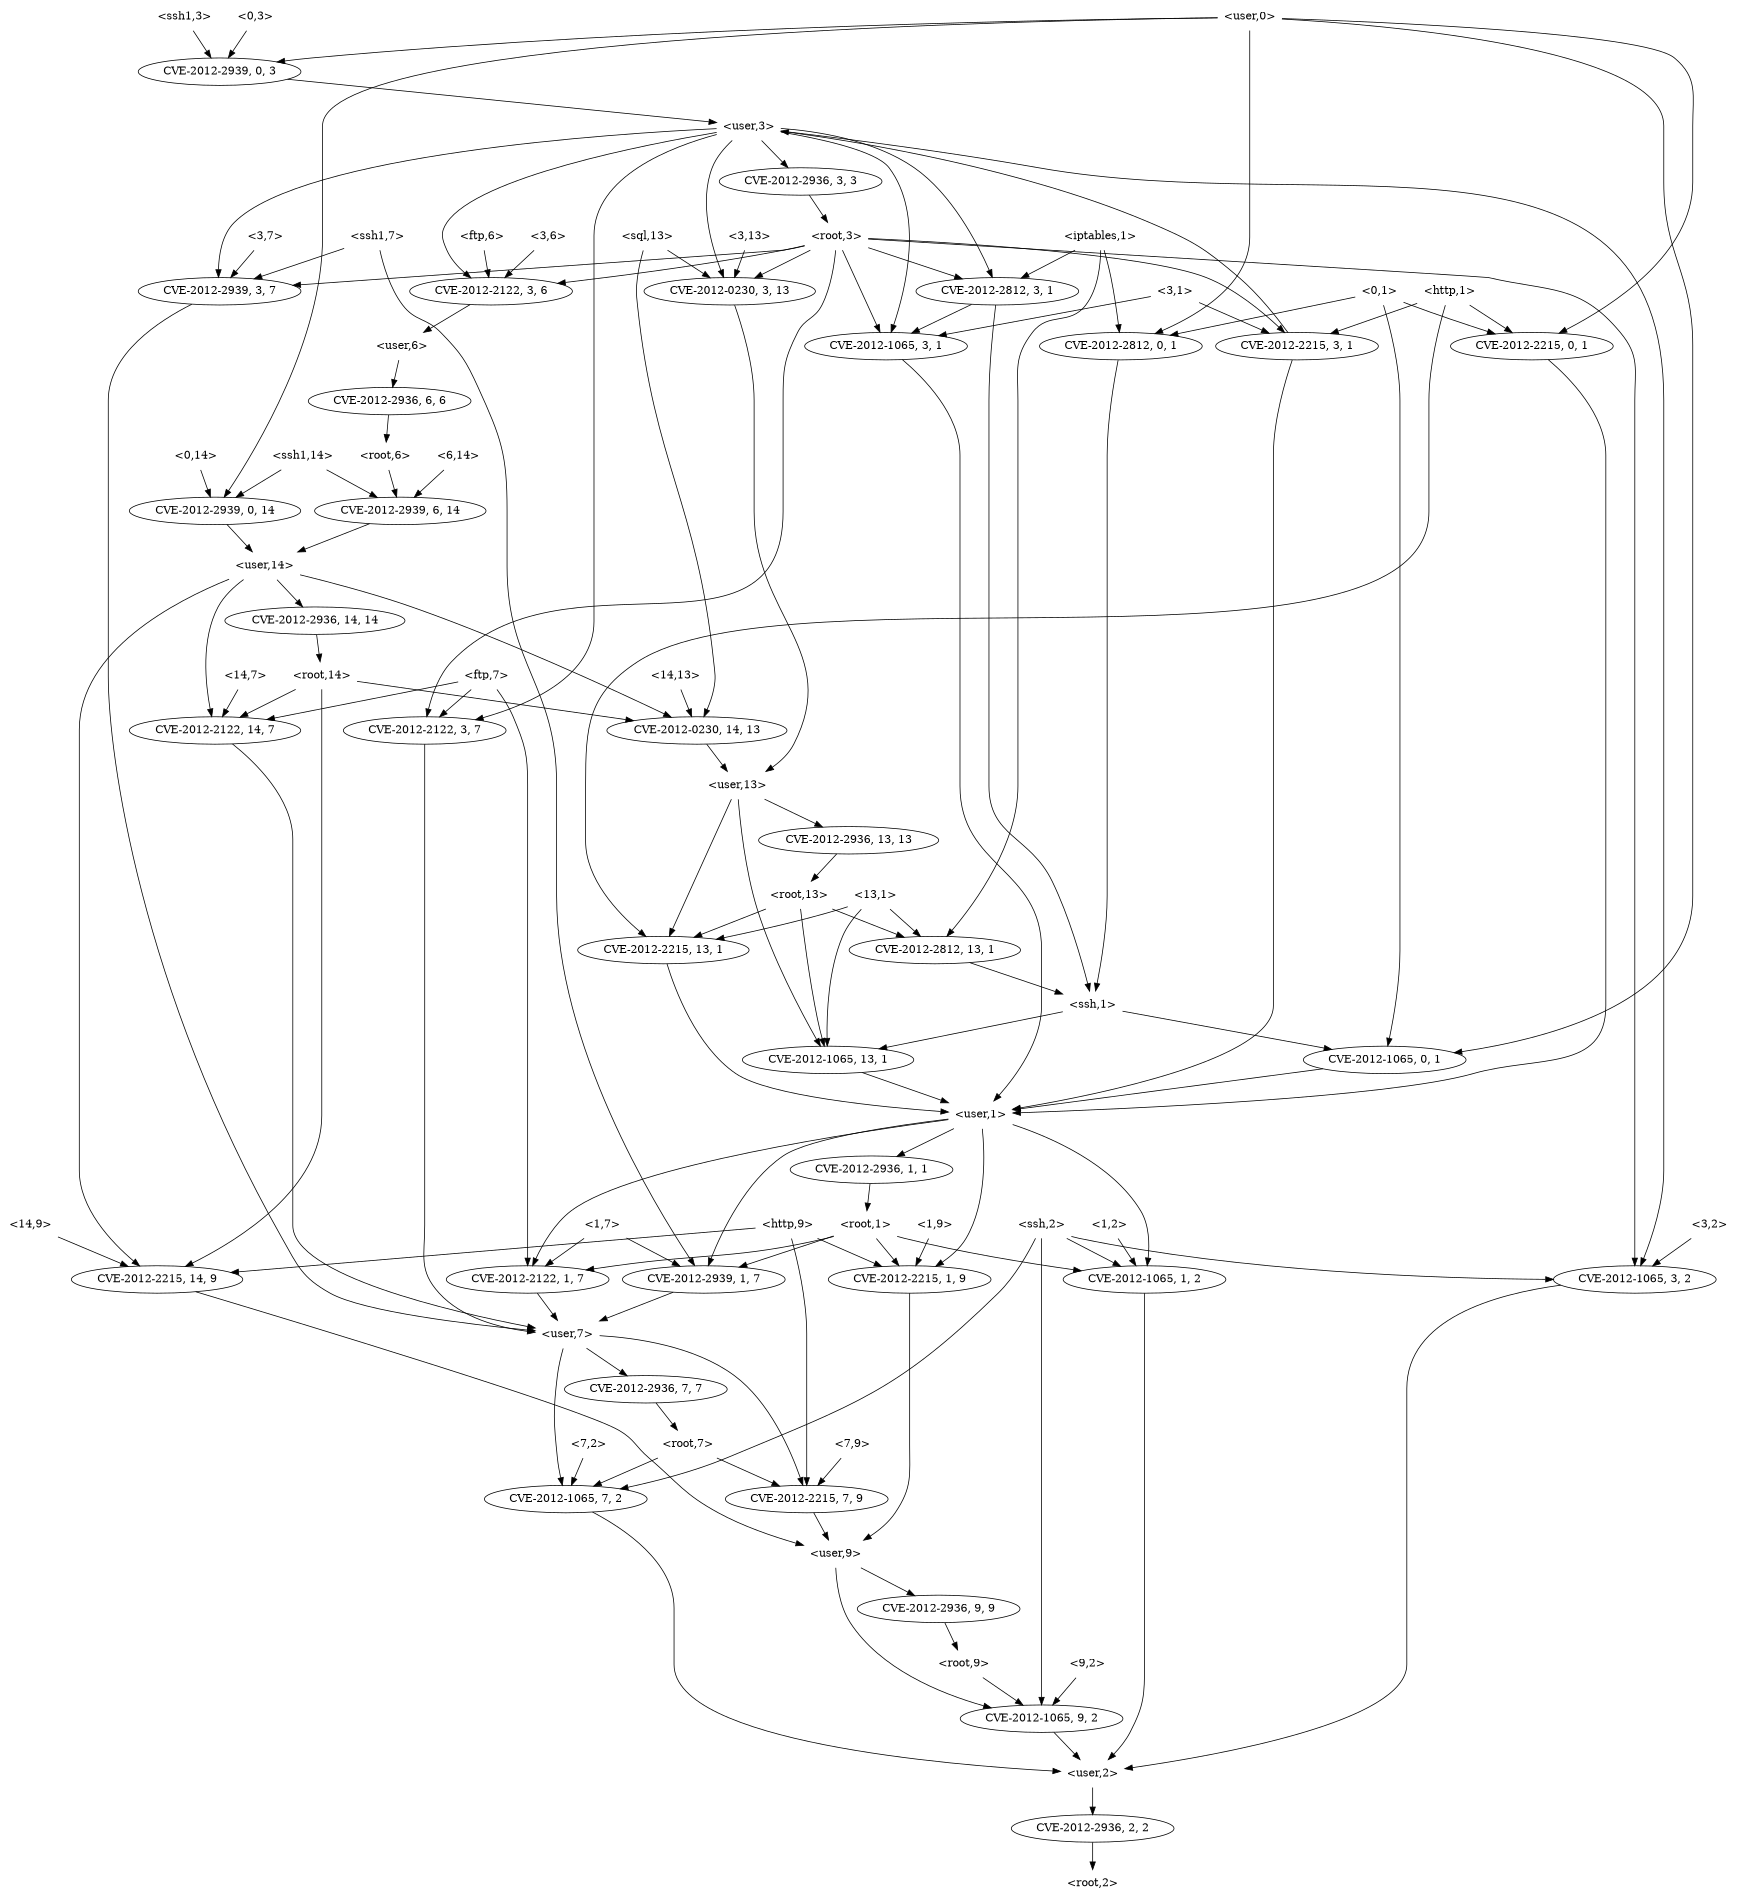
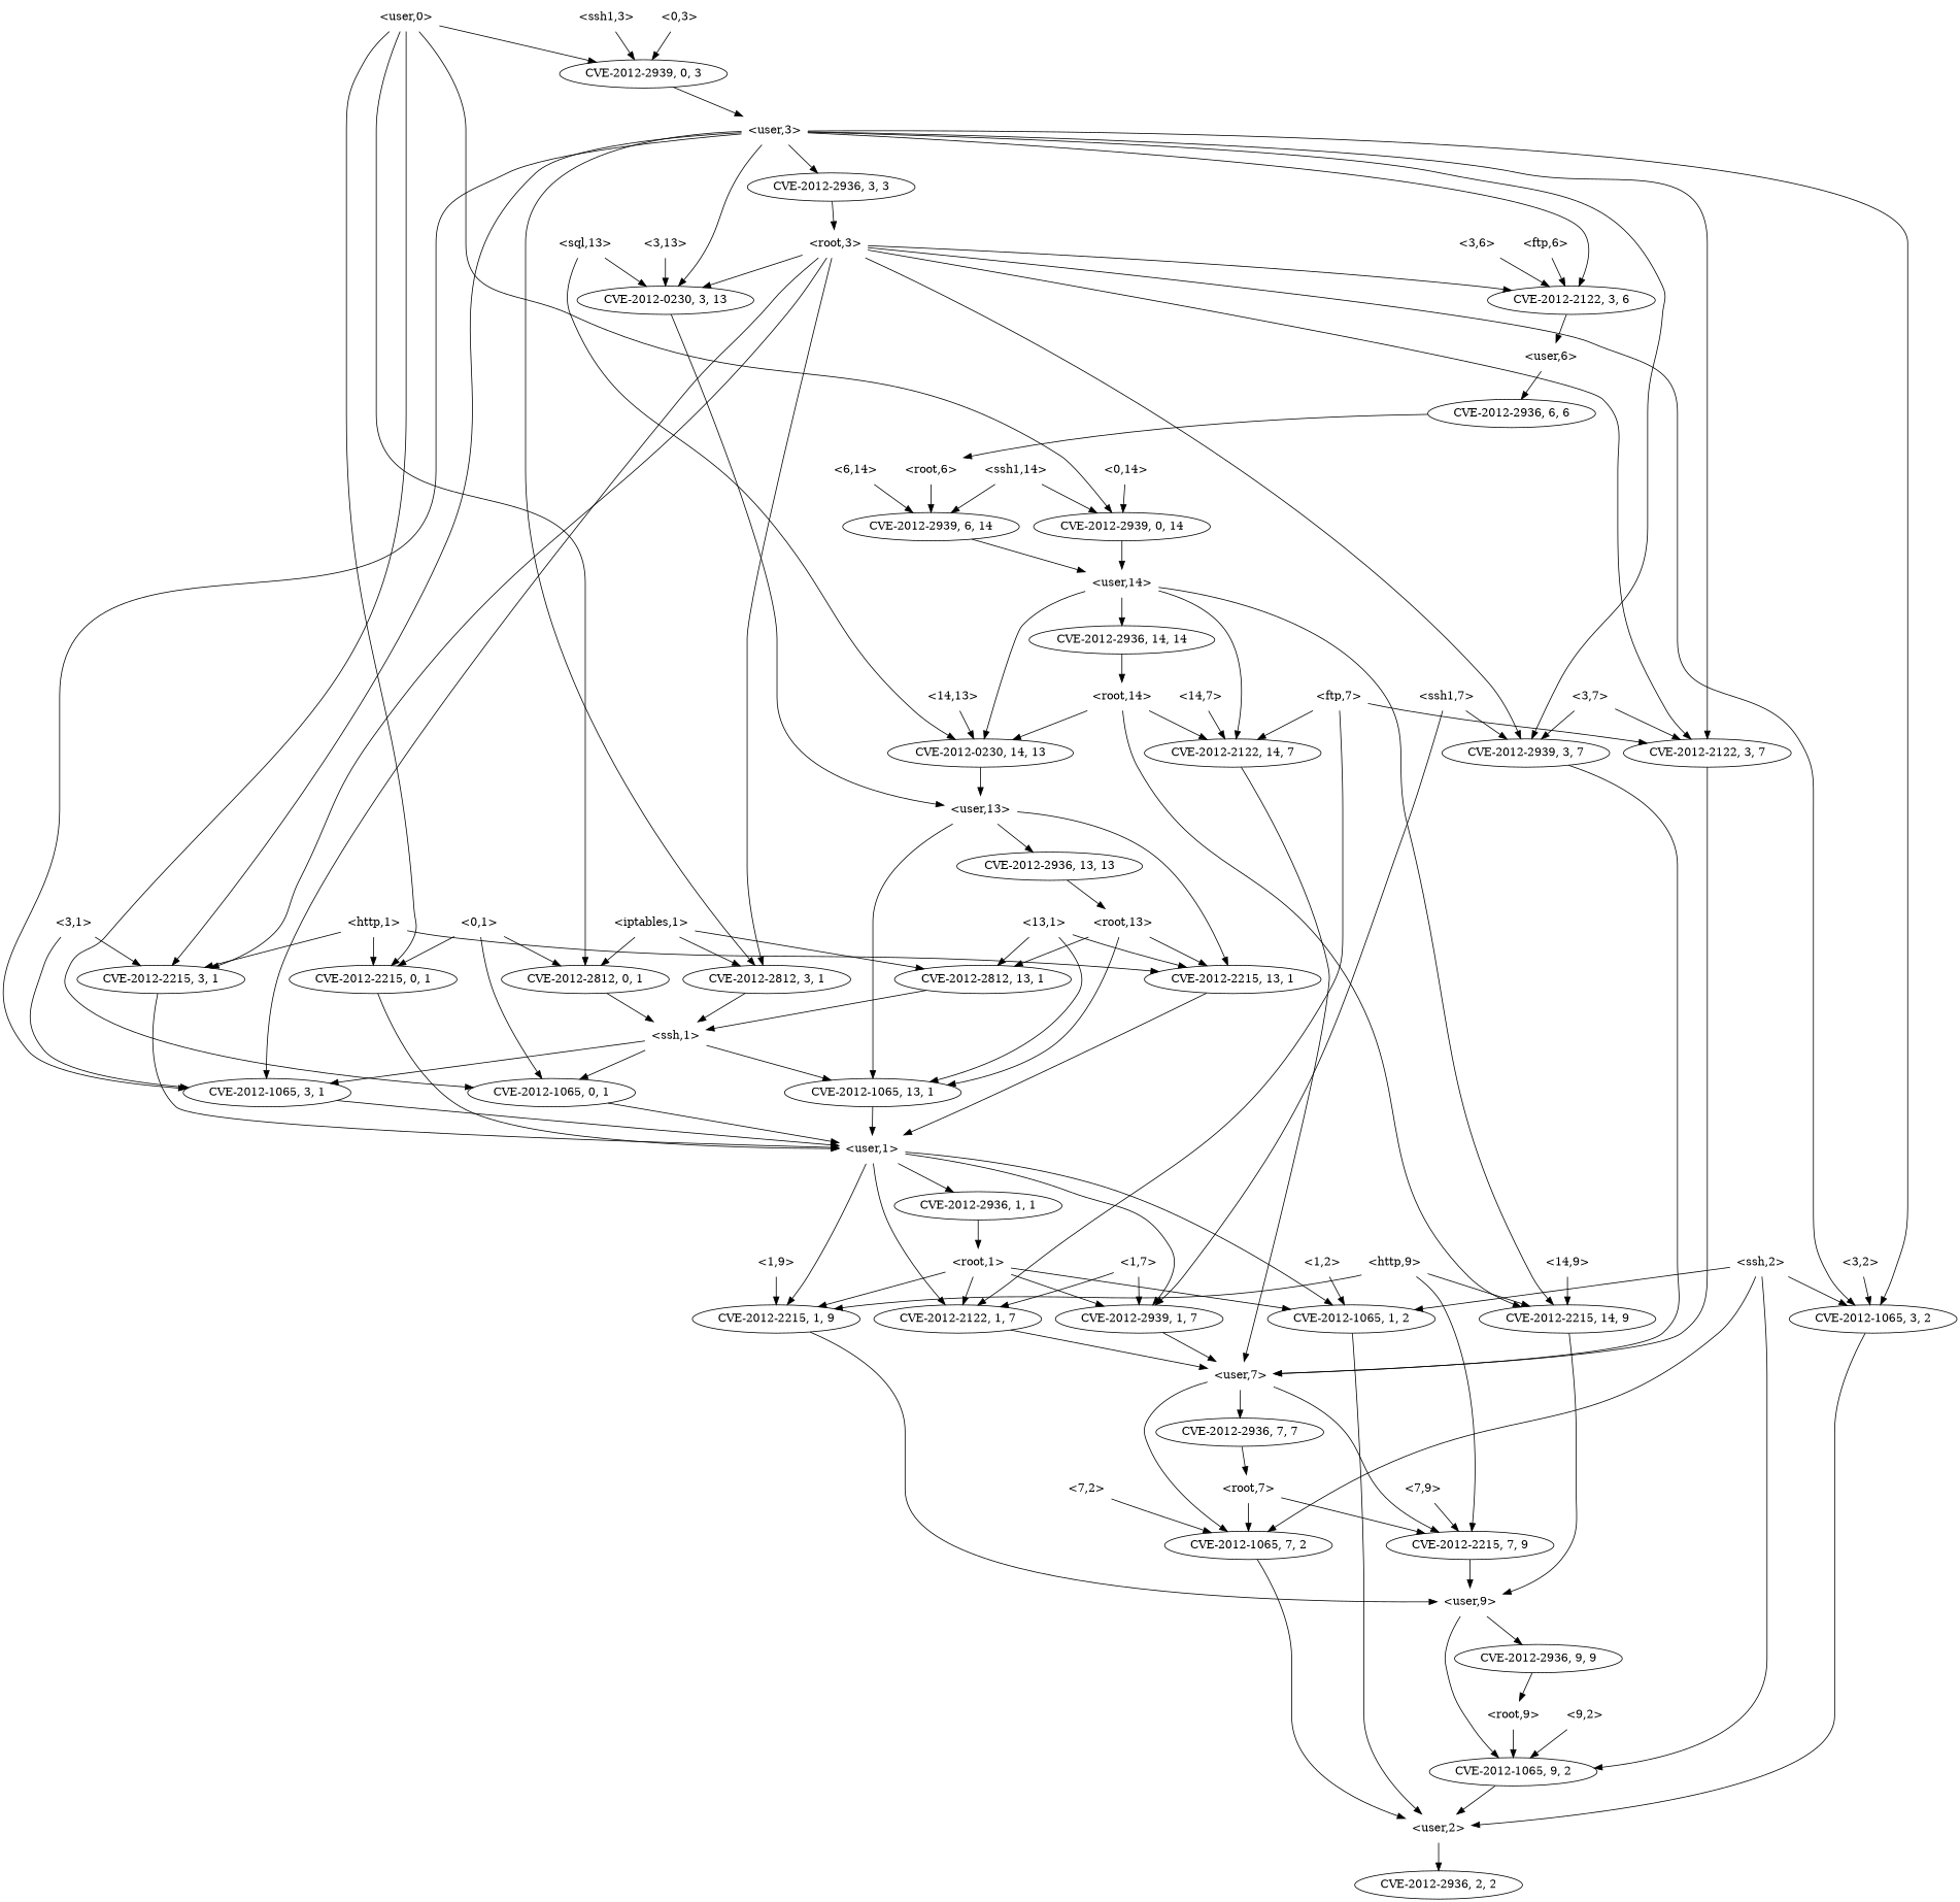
  strict digraph {
    fontname="DejaVu Serif"
    node [fontname="DejaVu Serif" shape=plaintext]
    edge [fontname="DejaVu Serif"]
    "<user,7>" [height=0.5 width=0.91667]
    n2 [height=0.5 label=<CVE-2012-1065, 7, 2> width=2.4499 shape=""]
    n3 [height=0.5 label=<CVE-2012-2936, 7, 7> width=2.4499 shape=""]
    n4 [height=0.5 label=<CVE-2012-2215, 7, 9> width=2.4499 shape=""]
    "<user,2>" [height=0.5 width=0.91667]
    "<root,7>" [height=0.5 width=0.89583]
    "<user,9>" [height=0.5 width=0.91667]
    n8 [height=0.5 label=<CVE-2012-2936, 2, 2> width=2.4499 shape=""]
    n9 [height=0.5 label=<CVE-2012-1065, 9, 2> width=2.4499 shape=""]
    n10 [height=0.5 label=<CVE-2012-2936, 9, 9> width=2.4499 shape=""]
-   "<root,2>" [height=0.5 width=0.89583]
    "<root,9>" [height=0.5 width=0.89583]
    "<0,3>" [height=0.5 width=0.75]
    n14 [height=0.5 label=<CVE-2012-2939, 0, 3> width=2.4499 shape=""]
    "<user,3>" [height=0.5 width=0.91667]
    n16 [height=0.5 label=<CVE-2012-2939, 3, 7> width=2.4499 shape=""]
    n17 [height=0.5 label=<CVE-2012-2122, 3, 7> width=2.4499 shape=""]
    n18 [height=0.5 label=<CVE-2012-0230, 3, 13> width=2.5686 shape=""]
    n19 [height=0.5 label=<CVE-2012-2122, 3, 6> width=2.4499 shape=""]
    n20 [height=0.5 label=<CVE-2012-1065, 3, 2> width=2.4499 shape=""]
    n21 [height=0.5 label=<CVE-2012-2215, 3, 1> width=2.4499 shape=""]
    n22 [height=0.5 label=<CVE-2012-1065, 3, 1> width=2.4499 shape=""]
    n23 [height=0.5 label=<CVE-2012-2812, 3, 1> width=2.4499 shape=""]
    n24 [height=0.5 label=<CVE-2012-2936, 3, 3> width=2.4499 shape=""]
    "<user,13>" [height=0.5 width=1.0069]
    "<user,6>" [height=0.5 width=0.91667]
    "<user,1>" [height=0.5 width=0.91667]
    "<ssh,1>" [height=0.5 width=0.84028]
    "<root,3>" [height=0.5 width=0.89583]
    "<3,7>" [height=0.5 width=0.75]
    "<3,13>" [height=0.5 width=0.78472]
    n32 [height=0.5 label=<CVE-2012-1065, 13, 1> width=2.5686 shape=""]
    n33 [height=0.5 label=<CVE-2012-2215, 13, 1> width=2.5686 shape=""]
    n34 [height=0.5 label=<CVE-2012-2936, 13, 13> width=2.7013 shape=""]
    n35 [height=0.5 label=<CVE-2012-2812, 13, 1> width=2.5686 shape=""]
    "<root,13>" [height=0.5 width=1]
    "<sql,13>" [height=0.5 width=0.91667]
    n38 [height=0.5 label=<CVE-2012-0230, 14, 13> width=2.7013 shape=""]
    n39 [height=0.5 label=<CVE-2012-2936, 6, 6> width=2.4499 shape=""]
    n40 [height=0.5 label=<CVE-2012-2215, 1, 9> width=2.4499 shape=""]
    n41 [height=0.5 label=<CVE-2012-2122, 1, 7> width=2.4499 shape=""]
    n42 [height=0.5 label=<CVE-2012-1065, 1, 2> width=2.4499 shape=""]
    n43 [height=0.5 label=<CVE-2012-2936, 1, 1> width=2.4499 shape=""]
    n44 [height=0.5 label=<CVE-2012-2939, 1, 7> width=2.4499 shape=""]
    n45 [height=0.5 label=<CVE-2012-1065, 0, 1> width=2.4499 shape=""]
    n46 [height=0.5 label=<CVE-2012-2939, 6, 14> width=2.5686 shape=""]
    "<user,14>" [height=0.5 width=1.0069]
    "<root,6>" [height=0.5 width=0.89583]
    "<root,1>" [height=0.5 width=0.89583]
    "<0,1>" [height=0.5 width=0.75]
    n51 [height=0.5 label=<CVE-2012-2215, 0, 1> width=2.4499 shape=""]
    n52 [height=0.5 label=<CVE-2012-2812, 0, 1> width=2.4499 shape=""]
    "<7,2>" [height=0.5 width=0.75]
    n54 [height=0.5 label=<CVE-2012-2122, 14, 7> width=2.5686 shape=""]
    n55 [height=0.5 label=<CVE-2012-2215, 14, 9> width=2.5686 shape=""]
    n56 [height=0.5 label=<CVE-2012-2936, 14, 14> width=2.7013 shape=""]
    "<root,14>" [height=0.5 width=1]
    "<0,14>" [height=0.5 width=0.78472]
    n59 [height=0.5 label=<CVE-2012-2939, 0, 14> width=2.5686 shape=""]
    "<http,9>" [height=0.5 width=0.89583]
    "<14,7>" [height=0.5 width=0.78472]
    "<iptables,1>" [height=0.5 width=1.1944]
    "<1,7>" [height=0.5 width=0.75]
    "<3,6>" [height=0.5 width=0.75]
    "<ftp,6>" [height=0.5 width=0.8125]
    "<3,2>" [height=0.5 width=0.75]
    "<14,9>" [height=0.5 width=0.78472]
    "<6,14>" [height=0.5 width=0.78472]
    "<ssh1,3>" [height=0.5 width=0.94444]
    "<7,9>" [height=0.5 width=0.75]
    "<14,13>" [height=0.5 width=0.88889]
    "<9,2>" [height=0.5 width=0.75]
    "<ssh,2>" [height=0.5 width=0.84028]
    "<ssh1,14>" [height=0.5 width=1.0278]
    "<1,9>" [height=0.5 width=0.75]
    "<http,1>" [height=0.5 width=0.89583]
    "<13,1>" [height=0.5 width=0.78472]
    "<ssh1,7>" [height=0.5 width=0.94444]
    "<user,0>" [height=0.5 width=0.91667]
    "<1,2>" [height=0.5 width=0.75]
    "<ftp,7>" [height=0.5 width=0.8125]
    "<3,1>" [height=0.5 width=0.75]
    "<user,7>" -> n2
    "<user,7>" -> n3
    "<user,7>" -> n4
    n2 -> "<user,2>"
    n3 -> "<root,7>"
    n4 -> "<user,9>"
    "<user,2>" -> n8
    "<root,7>" -> n2
    "<root,7>" -> n4
    "<user,9>" -> n9
    "<user,9>" -> n10
-   n8 -> "<root,2>"
    n9 -> "<user,2>"
    n10 -> "<root,9>"
    "<root,9>" -> n9
    "<0,3>" -> n14
    n14 -> "<user,3>"
    "<user,3>" -> n16
    "<user,3>" -> n17
    "<user,3>" -> n18
    "<user,3>" -> n19
    "<user,3>" -> n20
-   n21 -> "<user,3>"
+   "<user,3>" -> n21
    "<user,3>" -> n22
    "<user,3>" -> n23
    "<user,3>" -> n24
    n16 -> "<user,7>"
    n17 -> "<user,7>"
    n18 -> "<user,13>"
    n19 -> "<user,6>"
    n20 -> "<user,2>"
    n21 -> "<user,1>"
    n22 -> "<user,1>"
    n23 -> "<ssh,1>"
    n24 -> "<root,3>"
    "<user,13>" -> n32
    "<user,13>" -> n33
    "<user,13>" -> n34
    "<user,6>" -> n39
    "<user,1>" -> n40
    "<user,1>" -> n41
    "<user,1>" -> n42
    "<user,1>" -> n43
    "<user,1>" -> n44
-   n23 -> n22
+   "<ssh,1>" -> n22
    "<ssh,1>" -> n32
    "<ssh,1>" -> n45
    "<root,3>" -> n16
    "<root,3>" -> n17
    "<root,3>" -> n18
    "<root,3>" -> n19
    "<root,3>" -> n20
    "<root,3>" -> n21
    "<root,3>" -> n22
    "<root,3>" -> n23
    "<3,7>" -> n16
+   "<3,7>" -> n17
    "<3,13>" -> n18
    n32 -> "<user,1>"
    n33 -> "<user,1>"
    n34 -> "<root,13>"
    n35 -> "<ssh,1>"
    "<root,13>" -> n32
    "<root,13>" -> n33
    "<root,13>" -> n35
    "<sql,13>" -> n18
    "<sql,13>" -> n38
    n38 -> "<user,13>"
    n39 -> "<root,6>"
    n40 -> "<user,9>"
    n41 -> "<user,7>"
    n42 -> "<user,2>"
    n43 -> "<root,1>"
    n44 -> "<user,7>"
    n45 -> "<user,1>"
    n46 -> "<user,14>"
    "<user,14>" -> n38
    "<user,14>" -> n54
    "<user,14>" -> n55
    "<user,14>" -> n56
    "<root,6>" -> n46
    "<root,1>" -> n40
    "<root,1>" -> n41
    "<root,1>" -> n42
    "<root,1>" -> n44
    "<0,1>" -> n45
    "<0,1>" -> n51
    "<0,1>" -> n52
    n51 -> "<user,1>"
    n52 -> "<ssh,1>"
    "<7,2>" -> n2
    n54 -> "<user,7>"
    n55 -> "<user,9>"
    n56 -> "<root,14>"
    "<root,14>" -> n38
    "<root,14>" -> n54
    "<root,14>" -> n55
    "<0,14>" -> n59
    n59 -> "<user,14>"
    "<http,9>" -> n4
    "<http,9>" -> n40
    "<http,9>" -> n55
    "<14,7>" -> n54
    "<iptables,1>" -> n23
    "<iptables,1>" -> n35
    "<iptables,1>" -> n52
    "<1,7>" -> n41
    "<1,7>" -> n44
    "<3,6>" -> n19
    "<ftp,6>" -> n19
    "<3,2>" -> n20
    "<14,9>" -> n55
    "<6,14>" -> n46
    "<ssh1,3>" -> n14
    "<7,9>" -> n4
    "<14,13>" -> n38
    "<9,2>" -> n9
    "<ssh,2>" -> n2
    "<ssh,2>" -> n9
    "<ssh,2>" -> n20
    "<ssh,2>" -> n42
    "<ssh1,14>" -> n46
    "<ssh1,14>" -> n59
    "<1,9>" -> n40
    "<http,1>" -> n21
    "<http,1>" -> n33
    "<http,1>" -> n51
    "<13,1>" -> n32
    "<13,1>" -> n33
    "<13,1>" -> n35
    "<ssh1,7>" -> n16
    "<ssh1,7>" -> n44
    "<user,0>" -> n14
    "<user,0>" -> n45
    "<user,0>" -> n51
    "<user,0>" -> n52
    "<user,0>" -> n59
    "<1,2>" -> n42
    "<ftp,7>" -> n17
    "<ftp,7>" -> n41
    "<ftp,7>" -> n54
    "<3,1>" -> n21
    "<3,1>" -> n22
  }
